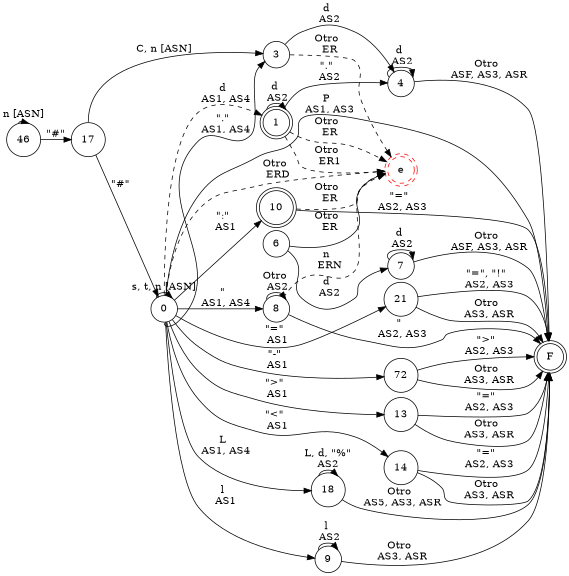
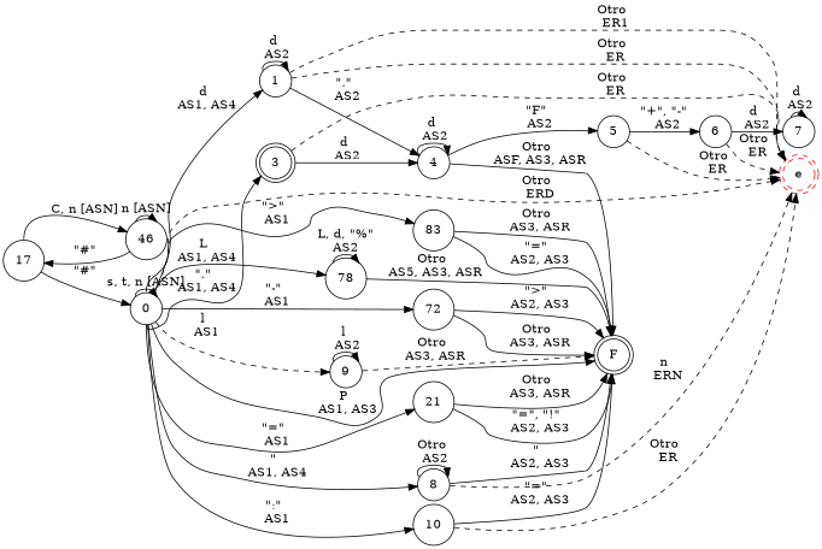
  digraph {
    nodesep=0.05
    rankdir=LR
    ranksep=0.1
    splines=true
    node [shape=circle]
    F [shape=doublecircle]
    e [color=red shape=doublecircle style=dashed]
    0
-   10 [shape=doublecircle]
+   10
    n5 [label=21]
    n6 [label=72]
-   13
-   14
-   18
-   1 [shape=doublecircle]
-   3
+   13 [label=83]
+   18 [label=78]
+   1
+   3 [shape=doublecircle]
    8
    9
    4
    n15 [label=46]
    17
+   5
    6
    7
    0 -> F [label="P \n AS1, AS3"]
    0 -> e [label="Otro \n ERD" style=dashed]
    0 -> 0 [label="s, t, n [ASN]"]
    0 -> 10 [label="\":\" \n AS1"]
    0 -> n5 [label="\"=\" \n AS1"]
    0 -> n6 [label="\"-\" \n AS1"]
    0 -> 13 [label="\">\" \n AS1"]
-   0 -> 14 [label="\"<\" \n AS1"]
    0 -> 18 [label="L \n AS1, AS4"]
-   0 -> 1 [label="d \n AS1, AS4" tailport=n style=dashed]
+   0 -> 1 [label="d \n AS1, AS4" tailport=n]
    0 -> 3 [label="\".\" \n AS1, AS4" tailport=s]
    0 -> 8 [label="\" \n AS1, AS4"]
-   0 -> 9 [label="l \n AS1"]
+   0 -> 9 [label="l \n AS1" style=dashed]
    10 -> F [label="\"=\" \n AS2, AS3"]
    10 -> e [label="Otro \n ER" style=dashed]
    n5 -> F [label="\"=\", \"!\" \n AS2, AS3"]
    n5 -> F [label="Otro \n AS3, ASR"]
    n6 -> F [label="\">\" \n AS2, AS3"]
    n6 -> F [label="Otro \n AS3, ASR"]
    13 -> F [label="\"=\" \n AS2, AS3"]
    13 -> F [label="Otro \n AS3, ASR"]
-   14 -> F [label="\"=\" \n AS2, AS3"]
-   14 -> F [label="Otro \n AS3, ASR"]
    18 -> F [label="Otro \n AS5, AS3, ASR"]
    18 -> 18 [label="L, d, \"%\"\nAS2"]
    1 -> e [label="Otro \n ER1" style=dashed]
    1 -> e [label="Otro \n ER" style=dashed]
    1 -> 1 [label="d \n AS2"]
    1 -> 4 [label="\".\" \n AS2"]
    3 -> e [label="Otro \n ER" style=dashed]
    3 -> 4 [label="d \n AS2"]
    8 -> F [label="\" \n AS2, AS3"]
    8 -> e [label="n \n ERN" style=dashed]
    8 -> 8 [label="Otro \n AS2"]
-   9 -> F [label="Otro \n AS3, ASR"]
+   9 -> F [label="Otro \n AS3, ASR" style=dashed]
    9 -> 9 [label="l \n AS2"]
    4 -> F [label="Otro \n ASF, AS3, ASR"]
    4 -> 4 [label="d \n AS2"]
+   4 -> 5 [label="\"F\" \n AS2"]
    n15 -> n15 [label="n [ASN]"]
    n15 -> 17 [label="\"#\""]
    17 -> 0 [label="\"#\""]
-   17 -> 3 [label="C, n [ASN]" tailport=n]
-   6 -> e [label="Otro \n ER" style=solid]
+   17 -> n15 [label="C, n [ASN]" tailport=n]
+   5 -> e [label="Otro \n ER" style=dashed]
+   5 -> 6 [label="\"+\", \"-\" \n AS2"]
+   6 -> e [label="Otro \n ER" style=dashed]
    6 -> 7 [label="d \n AS2"]
-   7 -> F [label="Otro \n ASF, AS3, ASR"]
    7 -> 7 [label="d \n AS2"]
  }
